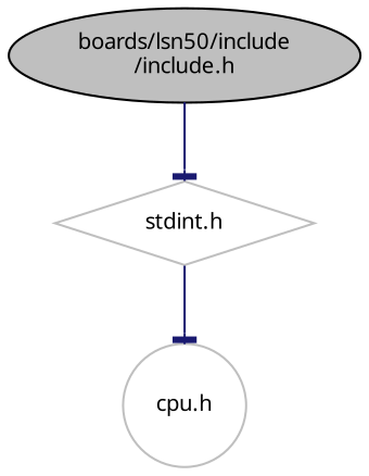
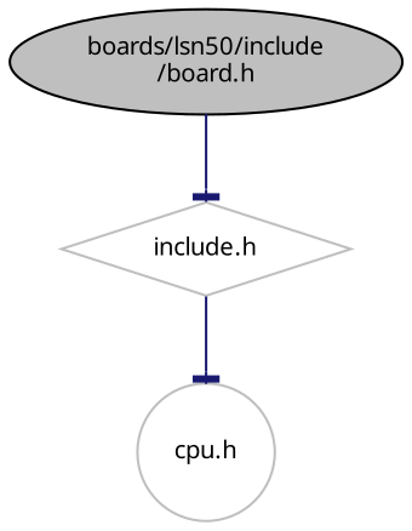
  digraph {
    fontname="Noto Sans"
    node [color=grey75 fillcolor=white fontname="Noto Sans" fontsize=10 style=filled]
    edge [arrowhead=tee color=midnightblue fontname="Noto Sans" fontsize=10 labelfontname=Helvetica labelfontsize=10 style=solid]
-   n1 [color=black fillcolor=grey75 fontcolor=black height=0.2 label="boards/lsn50/include\l/include.h" shape=ellipse width=0.4]
-   n2 [height=0.2 label="stdint.h" shape=diamond width=0.4]
+   n1 [color=black fillcolor=grey75 fontcolor=black height=0.2 label="boards/lsn50/include\l/board.h" shape=ellipse width=0.4]
+   n2 [height=0.2 label="include.h" shape=diamond width=0.4]
    n3 [height=0.2 label="cpu.h" shape=circle width=0.4]
    n1 -> n2
    n2 -> n3
  }
